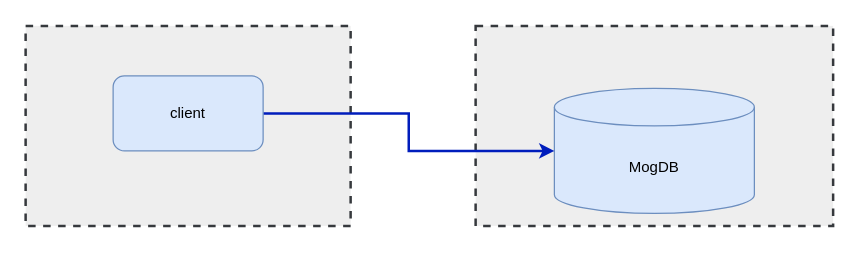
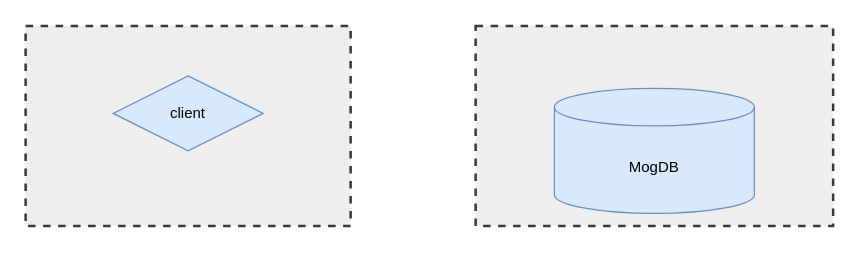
  <mxCell id="0" />
  <mxCell id="1" parent="0" />
  <mxCell id="2" value="" style="rounded=0;whiteSpace=wrap;html=1;dashed=1;strokeWidth=2;fillColor=#eeeeee;strokeColor=#36393d;" vertex="1" parent="1"><mxGeometry x="380" y="20" width="286" height="160" as="geometry" /></mxCell>
  <mxCell id="3" value="" style="rounded=0;whiteSpace=wrap;html=1;dashed=1;strokeWidth=2;fillColor=#eeeeee;strokeColor=#36393d;" vertex="1" parent="1"><mxGeometry x="20" y="20" width="260" height="160" as="geometry" /></mxCell>
  <mxCell id="4" value="MogDB" style="shape=cylinder3;whiteSpace=wrap;html=1;boundedLbl=1;backgroundOutline=1;size=15;fillColor=#dae8fc;strokeColor=#6c8ebf;" vertex="1" parent="1"><mxGeometry x="443" y="70" width="160" height="100" as="geometry" /></mxCell>
- <mxCell id="5" style="edgeStyle=orthogonalEdgeStyle;rounded=0;orthogonalLoop=1;jettySize=auto;html=1;entryX=0;entryY=0.5;entryDx=0;entryDy=0;entryPerimeter=0;strokeWidth=2;fillColor=#0050ef;strokeColor=#001DBC;" edge="1" parent="1" source="6" target="4"><mxGeometry relative="1" as="geometry" /></mxCell>
- <mxCell id="6" value="client" style="rounded=1;whiteSpace=wrap;html=1;fillColor=#dae8fc;strokeColor=#6c8ebf;" vertex="1" parent="1"><mxGeometry x="90" y="60" width="120" height="60" as="geometry" /></mxCell>
+ <mxCell id="6" value="client" style="rhombus;whiteSpace=wrap;html=1;fillColor=#dae8fc;strokeColor=#6c8ebf;" vertex="1" parent="1"><mxGeometry x="90" y="60" width="120" height="60" as="geometry" /></mxCell>
